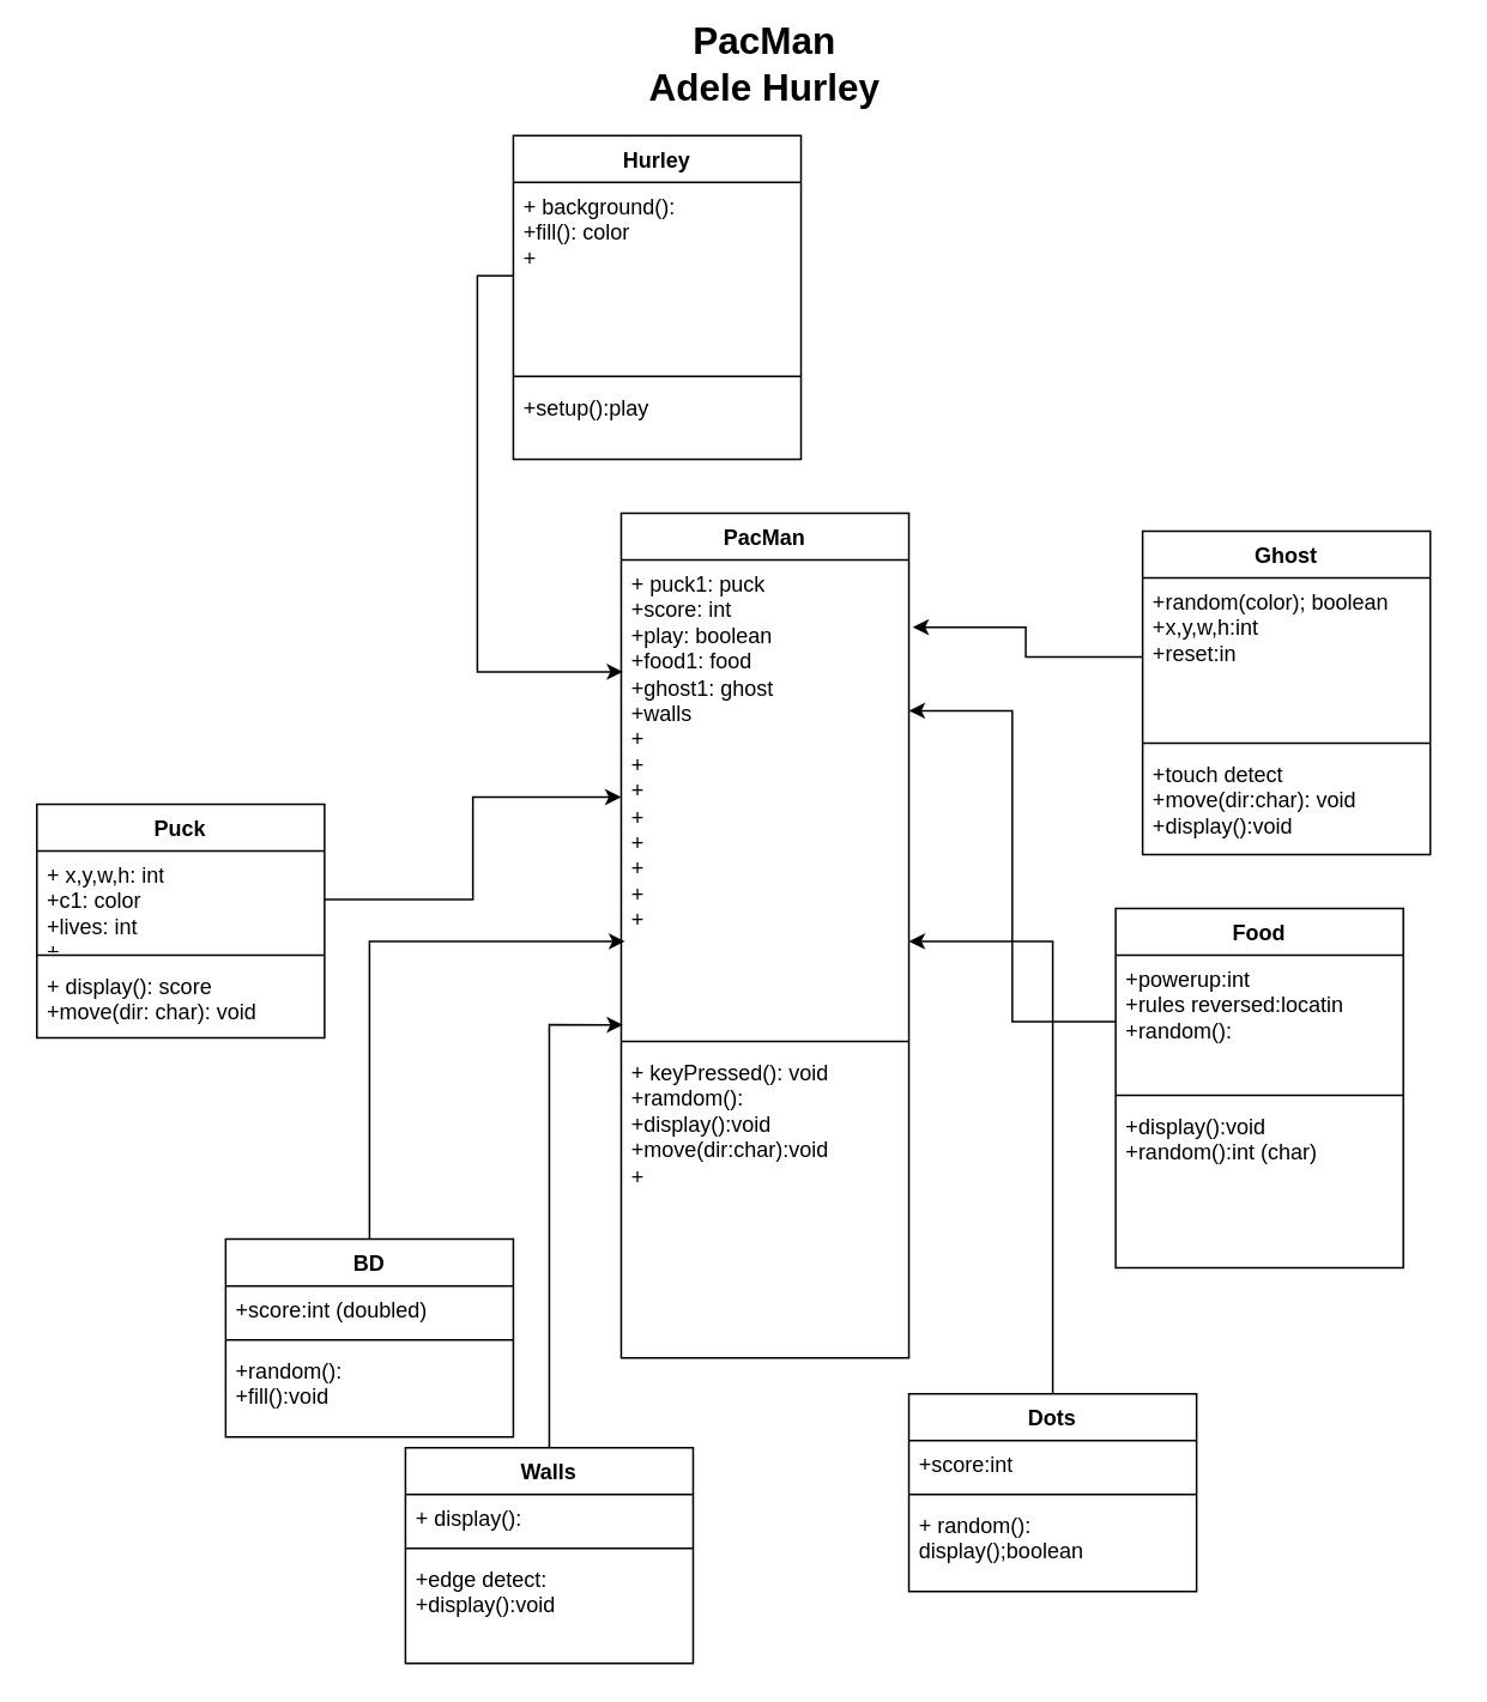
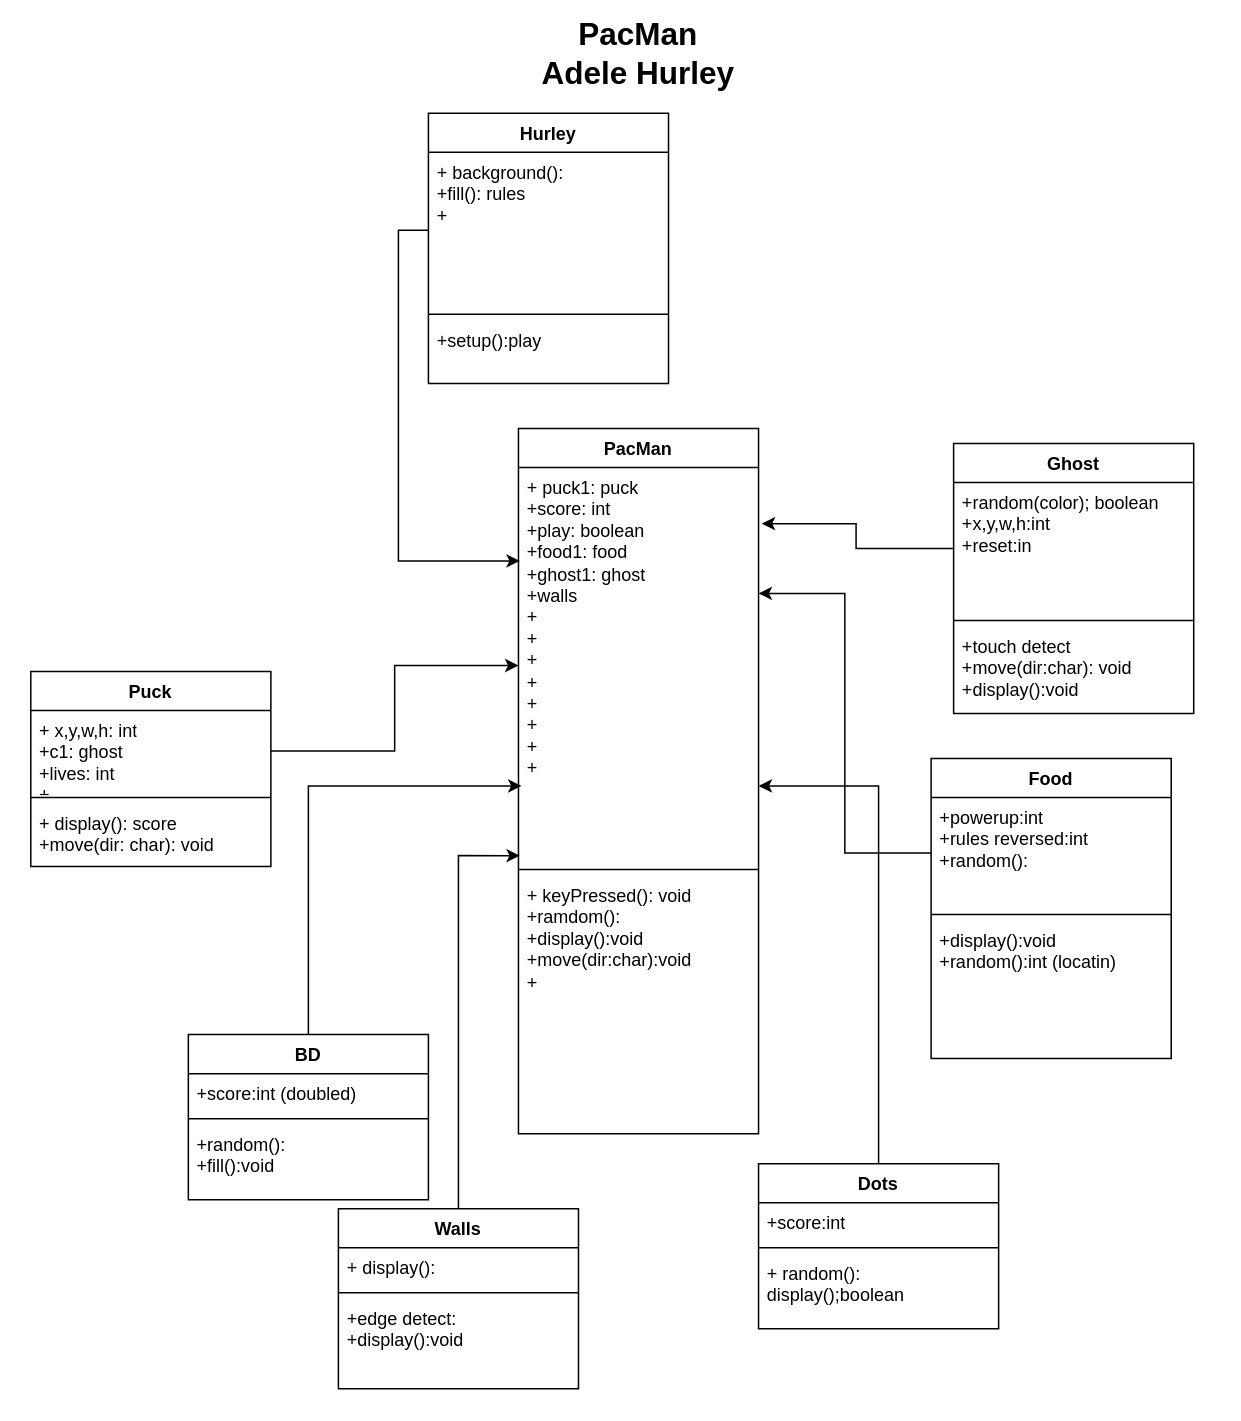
  <mxCell id="0" />
  <mxCell id="1" parent="0" />
  <mxCell id="2" value="&lt;b style=&quot;font-size: 21px;&quot;&gt;&lt;font style=&quot;font-size: 21px;&quot;&gt;PacMan&lt;br&gt;Adele Hurley&lt;/font&gt;&lt;/b&gt;" style="text;html=1;strokeColor=none;fillColor=none;align=center;verticalAlign=middle;whiteSpace=wrap;rounded=0;" parent="1" vertex="1"><mxGeometry x="45" y="20" width="760" height="30" as="geometry" /></mxCell>
  <mxCell id="3" value="PacMan" style="swimlane;fontStyle=1;align=center;verticalAlign=top;childLayout=stackLayout;horizontal=1;startSize=26;horizontalStack=0;resizeParent=1;resizeParentMax=0;resizeLast=0;collapsible=1;marginBottom=0;whiteSpace=wrap;html=1;" parent="1" vertex="1"><mxGeometry x="345" y="285" width="160" height="470" as="geometry" /></mxCell>
  <mxCell id="4" value="+ puck1: puck&lt;br&gt;+score: int&lt;br&gt;+play: boolean&lt;br&gt;+food1: food&lt;br&gt;+ghost1: ghost&lt;br&gt;+walls&lt;br&gt;+&lt;br&gt;+&lt;br&gt;+&lt;br&gt;+&lt;br&gt;+&lt;br&gt;+&lt;br&gt;+&lt;br&gt;+" style="text;strokeColor=none;fillColor=none;align=left;verticalAlign=top;spacingLeft=4;spacingRight=4;overflow=hidden;rotatable=0;points=[[0,0.5],[1,0.5]];portConstraint=eastwest;whiteSpace=wrap;html=1;" parent="3" vertex="1"><mxGeometry y="26" width="160" height="264" as="geometry" /></mxCell>
  <mxCell id="5" value="" style="line;strokeWidth=1;fillColor=none;align=left;verticalAlign=middle;spacingTop=-1;spacingLeft=3;spacingRight=3;rotatable=0;labelPosition=right;points=[];portConstraint=eastwest;strokeColor=inherit;" parent="3" vertex="1"><mxGeometry y="290" width="160" height="8" as="geometry" /></mxCell>
  <mxCell id="6" value="+ keyPressed(): void&lt;br&gt;+ramdom():&lt;br&gt;+display():void&lt;br&gt;+move(dir:char):void&lt;br&gt;+" style="text;strokeColor=none;fillColor=none;align=left;verticalAlign=top;spacingLeft=4;spacingRight=4;overflow=hidden;rotatable=0;points=[[0,0.5],[1,0.5]];portConstraint=eastwest;whiteSpace=wrap;html=1;" parent="3" vertex="1"><mxGeometry y="298" width="160" height="172" as="geometry" /></mxCell>
  <mxCell id="7" value="Puck" style="swimlane;fontStyle=1;align=center;verticalAlign=top;childLayout=stackLayout;horizontal=1;startSize=26;horizontalStack=0;resizeParent=1;resizeParentMax=0;resizeLast=0;collapsible=1;marginBottom=0;whiteSpace=wrap;html=1;" parent="1" vertex="1"><mxGeometry x="20" y="447" width="160" height="130" as="geometry" /></mxCell>
- <mxCell id="8" value="+ x,y,w,h: int&lt;br&gt;+c1: color&lt;br&gt;+lives: int&lt;br&gt;+" style="text;strokeColor=none;fillColor=none;align=left;verticalAlign=top;spacingLeft=4;spacingRight=4;overflow=hidden;rotatable=0;points=[[0,0.5],[1,0.5]];portConstraint=eastwest;whiteSpace=wrap;html=1;" parent="7" vertex="1"><mxGeometry y="26" width="160" height="54" as="geometry" /></mxCell>
+ <mxCell id="8" value="+ x,y,w,h: int&lt;br&gt;+c1: ghost&lt;br&gt;+lives: int&lt;br&gt;+" style="text;strokeColor=none;fillColor=none;align=left;verticalAlign=top;spacingLeft=4;spacingRight=4;overflow=hidden;rotatable=0;points=[[0,0.5],[1,0.5]];portConstraint=eastwest;whiteSpace=wrap;html=1;" parent="7" vertex="1"><mxGeometry y="26" width="160" height="54" as="geometry" /></mxCell>
  <mxCell id="9" value="" style="line;strokeWidth=1;fillColor=none;align=left;verticalAlign=middle;spacingTop=-1;spacingLeft=3;spacingRight=3;rotatable=0;labelPosition=right;points=[];portConstraint=eastwest;strokeColor=inherit;" parent="7" vertex="1"><mxGeometry y="80" width="160" height="8" as="geometry" /></mxCell>
  <mxCell id="10" value="+ display(): score&lt;br&gt;+move(dir: char): void" style="text;strokeColor=none;fillColor=none;align=left;verticalAlign=top;spacingLeft=4;spacingRight=4;overflow=hidden;rotatable=0;points=[[0,0.5],[1,0.5]];portConstraint=eastwest;whiteSpace=wrap;html=1;" parent="7" vertex="1"><mxGeometry y="88" width="160" height="42" as="geometry" /></mxCell>
  <mxCell id="11" value="Hurley" style="swimlane;fontStyle=1;align=center;verticalAlign=top;childLayout=stackLayout;horizontal=1;startSize=26;horizontalStack=0;resizeParent=1;resizeParentMax=0;resizeLast=0;collapsible=1;marginBottom=0;whiteSpace=wrap;html=1;" parent="1" vertex="1"><mxGeometry x="285" y="75" width="160" height="180" as="geometry" /></mxCell>
- <mxCell id="12" value="&lt;span style=&quot;background-color: initial;&quot;&gt;+ background(): &lt;br&gt;&lt;/span&gt;&lt;span style=&quot;background-color: initial;&quot;&gt;+fill(): color&lt;/span&gt;&lt;span style=&quot;background-color: initial;&quot;&gt;&lt;br&gt;&lt;/span&gt;&lt;div&gt;+&amp;nbsp;&lt;/div&gt;" style="text;strokeColor=none;fillColor=none;align=left;verticalAlign=top;spacingLeft=4;spacingRight=4;overflow=hidden;rotatable=0;points=[[0,0.5],[1,0.5]];portConstraint=eastwest;whiteSpace=wrap;html=1;" parent="11" vertex="1"><mxGeometry y="26" width="160" height="104" as="geometry" /></mxCell>
+ <mxCell id="12" value="&lt;span style=&quot;background-color: initial;&quot;&gt;+ background(): &lt;br&gt;&lt;/span&gt;&lt;span style=&quot;background-color: initial;&quot;&gt;+fill(): rules&lt;/span&gt;&lt;span style=&quot;background-color: initial;&quot;&gt;&lt;br&gt;&lt;/span&gt;&lt;div&gt;+&amp;nbsp;&lt;/div&gt;" style="text;strokeColor=none;fillColor=none;align=left;verticalAlign=top;spacingLeft=4;spacingRight=4;overflow=hidden;rotatable=0;points=[[0,0.5],[1,0.5]];portConstraint=eastwest;whiteSpace=wrap;html=1;" parent="11" vertex="1"><mxGeometry y="26" width="160" height="104" as="geometry" /></mxCell>
  <mxCell id="13" value="" style="line;strokeWidth=1;fillColor=none;align=left;verticalAlign=middle;spacingTop=-1;spacingLeft=3;spacingRight=3;rotatable=0;labelPosition=right;points=[];portConstraint=eastwest;strokeColor=inherit;" parent="11" vertex="1"><mxGeometry y="130" width="160" height="8" as="geometry" /></mxCell>
  <mxCell id="14" value="+setup():play" style="text;strokeColor=none;fillColor=none;align=left;verticalAlign=top;spacingLeft=4;spacingRight=4;overflow=hidden;rotatable=0;points=[[0,0.5],[1,0.5]];portConstraint=eastwest;whiteSpace=wrap;html=1;" parent="11" vertex="1"><mxGeometry y="138" width="160" height="42" as="geometry" /></mxCell>
  <mxCell id="15" value="Ghost" style="swimlane;fontStyle=1;align=center;verticalAlign=top;childLayout=stackLayout;horizontal=1;startSize=26;horizontalStack=0;resizeParent=1;resizeParentMax=0;resizeLast=0;collapsible=1;marginBottom=0;whiteSpace=wrap;html=1;" parent="1" vertex="1"><mxGeometry x="635" y="295" width="160" height="180" as="geometry" /></mxCell>
  <mxCell id="16" value="+random(color); boolean&lt;br&gt;+x,y,w,h:int&lt;br&gt;+reset:in&lt;br&gt;" style="text;strokeColor=none;fillColor=none;align=left;verticalAlign=top;spacingLeft=4;spacingRight=4;overflow=hidden;rotatable=0;points=[[0,0.5],[1,0.5]];portConstraint=eastwest;whiteSpace=wrap;html=1;" parent="15" vertex="1"><mxGeometry y="26" width="160" height="88" as="geometry" /></mxCell>
  <mxCell id="17" value="" style="line;strokeWidth=1;fillColor=none;align=left;verticalAlign=middle;spacingTop=-1;spacingLeft=3;spacingRight=3;rotatable=0;labelPosition=right;points=[];portConstraint=eastwest;strokeColor=inherit;" parent="15" vertex="1"><mxGeometry y="114" width="160" height="8" as="geometry" /></mxCell>
  <mxCell id="18" value="+touch detect&lt;br&gt;+move(dir:char): void&lt;br&gt;+display():void" style="text;strokeColor=none;fillColor=none;align=left;verticalAlign=top;spacingLeft=4;spacingRight=4;overflow=hidden;rotatable=0;points=[[0,0.5],[1,0.5]];portConstraint=eastwest;whiteSpace=wrap;html=1;" parent="15" vertex="1"><mxGeometry y="122" width="160" height="58" as="geometry" /></mxCell>
  <mxCell id="19" value="Food" style="swimlane;fontStyle=1;align=center;verticalAlign=top;childLayout=stackLayout;horizontal=1;startSize=26;horizontalStack=0;resizeParent=1;resizeParentMax=0;resizeLast=0;collapsible=1;marginBottom=0;whiteSpace=wrap;html=1;" parent="1" vertex="1"><mxGeometry x="620" y="505" width="160" height="200" as="geometry" /></mxCell>
- <mxCell id="20" value="+powerup:int&lt;br&gt;+rules reversed:locatin&lt;br&gt;+random():" style="text;strokeColor=none;fillColor=none;align=left;verticalAlign=top;spacingLeft=4;spacingRight=4;overflow=hidden;rotatable=0;points=[[0,0.5],[1,0.5]];portConstraint=eastwest;whiteSpace=wrap;html=1;" parent="19" vertex="1"><mxGeometry y="26" width="160" height="74" as="geometry" /></mxCell>
+ <mxCell id="20" value="+powerup:int&lt;br&gt;+rules reversed:int&lt;br&gt;+random():" style="text;strokeColor=none;fillColor=none;align=left;verticalAlign=top;spacingLeft=4;spacingRight=4;overflow=hidden;rotatable=0;points=[[0,0.5],[1,0.5]];portConstraint=eastwest;whiteSpace=wrap;html=1;" parent="19" vertex="1"><mxGeometry y="26" width="160" height="74" as="geometry" /></mxCell>
  <mxCell id="21" value="" style="line;strokeWidth=1;fillColor=none;align=left;verticalAlign=middle;spacingTop=-1;spacingLeft=3;spacingRight=3;rotatable=0;labelPosition=right;points=[];portConstraint=eastwest;strokeColor=inherit;" parent="19" vertex="1"><mxGeometry y="100" width="160" height="8" as="geometry" /></mxCell>
- <mxCell id="22" value="+display():void&lt;br&gt;+random():int (char)" style="text;strokeColor=none;fillColor=none;align=left;verticalAlign=top;spacingLeft=4;spacingRight=4;overflow=hidden;rotatable=0;points=[[0,0.5],[1,0.5]];portConstraint=eastwest;whiteSpace=wrap;html=1;" parent="19" vertex="1"><mxGeometry y="108" width="160" height="92" as="geometry" /></mxCell>
+ <mxCell id="22" value="+display():void&lt;br&gt;+random():int (locatin)" style="text;strokeColor=none;fillColor=none;align=left;verticalAlign=top;spacingLeft=4;spacingRight=4;overflow=hidden;rotatable=0;points=[[0,0.5],[1,0.5]];portConstraint=eastwest;whiteSpace=wrap;html=1;" parent="19" vertex="1"><mxGeometry y="108" width="160" height="92" as="geometry" /></mxCell>
  <mxCell id="23" value="Dots" style="swimlane;fontStyle=1;align=center;verticalAlign=top;childLayout=stackLayout;horizontal=1;startSize=26;horizontalStack=0;resizeParent=1;resizeParentMax=0;resizeLast=0;collapsible=1;marginBottom=0;whiteSpace=wrap;html=1;" parent="1" vertex="1"><mxGeometry x="505" y="775" width="160" height="110" as="geometry" /></mxCell>
  <mxCell id="24" value="+score:int&lt;br&gt;" style="text;strokeColor=none;fillColor=none;align=left;verticalAlign=top;spacingLeft=4;spacingRight=4;overflow=hidden;rotatable=0;points=[[0,0.5],[1,0.5]];portConstraint=eastwest;whiteSpace=wrap;html=1;" parent="23" vertex="1"><mxGeometry y="26" width="160" height="26" as="geometry" /></mxCell>
  <mxCell id="25" value="" style="line;strokeWidth=1;fillColor=none;align=left;verticalAlign=middle;spacingTop=-1;spacingLeft=3;spacingRight=3;rotatable=0;labelPosition=right;points=[];portConstraint=eastwest;strokeColor=inherit;" parent="23" vertex="1"><mxGeometry y="52" width="160" height="8" as="geometry" /></mxCell>
  <mxCell id="26" value="+ random():&amp;nbsp;&lt;br&gt;display();boolean&lt;br&gt;" style="text;strokeColor=none;fillColor=none;align=left;verticalAlign=top;spacingLeft=4;spacingRight=4;overflow=hidden;rotatable=0;points=[[0,0.5],[1,0.5]];portConstraint=eastwest;whiteSpace=wrap;html=1;" parent="23" vertex="1"><mxGeometry y="60" width="160" height="50" as="geometry" /></mxCell>
  <mxCell id="27" style="edgeStyle=orthogonalEdgeStyle;rounded=0;orthogonalLoop=1;jettySize=auto;html=1;" parent="1" source="8" target="4" edge="1"><mxGeometry relative="1" as="geometry" /></mxCell>
  <mxCell id="28" style="edgeStyle=orthogonalEdgeStyle;rounded=0;orthogonalLoop=1;jettySize=auto;html=1;entryX=1.013;entryY=0.142;entryDx=0;entryDy=0;entryPerimeter=0;" parent="1" source="16" target="4" edge="1"><mxGeometry relative="1" as="geometry" /></mxCell>
  <mxCell id="29" style="edgeStyle=orthogonalEdgeStyle;rounded=0;orthogonalLoop=1;jettySize=auto;html=1;entryX=1;entryY=0.318;entryDx=0;entryDy=0;entryPerimeter=0;" parent="1" source="20" target="4" edge="1"><mxGeometry relative="1" as="geometry" /></mxCell>
  <mxCell id="30" style="edgeStyle=orthogonalEdgeStyle;rounded=0;orthogonalLoop=1;jettySize=auto;html=1;entryX=1;entryY=0.804;entryDx=0;entryDy=0;entryPerimeter=0;" parent="1" source="23" target="4" edge="1"><mxGeometry relative="1" as="geometry" /></mxCell>
  <mxCell id="31" style="edgeStyle=orthogonalEdgeStyle;rounded=0;orthogonalLoop=1;jettySize=auto;html=1;exitX=0;exitY=0.5;exitDx=0;exitDy=0;entryX=0.006;entryY=0.236;entryDx=0;entryDy=0;entryPerimeter=0;" parent="1" source="12" target="4" edge="1"><mxGeometry relative="1" as="geometry" /></mxCell>
  <mxCell id="32" value="BD" style="swimlane;fontStyle=1;align=center;verticalAlign=top;childLayout=stackLayout;horizontal=1;startSize=26;horizontalStack=0;resizeParent=1;resizeParentMax=0;resizeLast=0;collapsible=1;marginBottom=0;whiteSpace=wrap;html=1;" parent="1" vertex="1"><mxGeometry x="125" y="689" width="160" height="110" as="geometry" /></mxCell>
  <mxCell id="33" value="+score:int (doubled)" style="text;strokeColor=none;fillColor=none;align=left;verticalAlign=top;spacingLeft=4;spacingRight=4;overflow=hidden;rotatable=0;points=[[0,0.5],[1,0.5]];portConstraint=eastwest;whiteSpace=wrap;html=1;" parent="32" vertex="1"><mxGeometry y="26" width="160" height="26" as="geometry" /></mxCell>
  <mxCell id="34" value="" style="line;strokeWidth=1;fillColor=none;align=left;verticalAlign=middle;spacingTop=-1;spacingLeft=3;spacingRight=3;rotatable=0;labelPosition=right;points=[];portConstraint=eastwest;strokeColor=inherit;" parent="32" vertex="1"><mxGeometry y="52" width="160" height="8" as="geometry" /></mxCell>
  <mxCell id="35" value="+random():&lt;br&gt;+fill():void" style="text;strokeColor=none;fillColor=none;align=left;verticalAlign=top;spacingLeft=4;spacingRight=4;overflow=hidden;rotatable=0;points=[[0,0.5],[1,0.5]];portConstraint=eastwest;whiteSpace=wrap;html=1;" parent="32" vertex="1"><mxGeometry y="60" width="160" height="50" as="geometry" /></mxCell>
  <mxCell id="36" value="Walls" style="swimlane;fontStyle=1;align=center;verticalAlign=top;childLayout=stackLayout;horizontal=1;startSize=26;horizontalStack=0;resizeParent=1;resizeParentMax=0;resizeLast=0;collapsible=1;marginBottom=0;whiteSpace=wrap;html=1;" parent="1" vertex="1"><mxGeometry x="225" y="805" width="160" height="120" as="geometry" /></mxCell>
  <mxCell id="37" value="+ display():" style="text;strokeColor=none;fillColor=none;align=left;verticalAlign=top;spacingLeft=4;spacingRight=4;overflow=hidden;rotatable=0;points=[[0,0.5],[1,0.5]];portConstraint=eastwest;whiteSpace=wrap;html=1;" parent="36" vertex="1"><mxGeometry y="26" width="160" height="26" as="geometry" /></mxCell>
  <mxCell id="38" value="" style="line;strokeWidth=1;fillColor=none;align=left;verticalAlign=middle;spacingTop=-1;spacingLeft=3;spacingRight=3;rotatable=0;labelPosition=right;points=[];portConstraint=eastwest;strokeColor=inherit;" parent="36" vertex="1"><mxGeometry y="52" width="160" height="8" as="geometry" /></mxCell>
  <mxCell id="39" value="+edge detect:&lt;br&gt;+display():void" style="text;strokeColor=none;fillColor=none;align=left;verticalAlign=top;spacingLeft=4;spacingRight=4;overflow=hidden;rotatable=0;points=[[0,0.5],[1,0.5]];portConstraint=eastwest;whiteSpace=wrap;html=1;" parent="36" vertex="1"><mxGeometry y="60" width="160" height="60" as="geometry" /></mxCell>
  <mxCell id="40" style="edgeStyle=orthogonalEdgeStyle;rounded=0;orthogonalLoop=1;jettySize=auto;html=1;entryX=0.006;entryY=0.98;entryDx=0;entryDy=0;entryPerimeter=0;" parent="1" source="36" target="4" edge="1"><mxGeometry relative="1" as="geometry" /></mxCell>
  <mxCell id="41" style="edgeStyle=orthogonalEdgeStyle;rounded=0;orthogonalLoop=1;jettySize=auto;html=1;entryX=0.013;entryY=0.804;entryDx=0;entryDy=0;entryPerimeter=0;" parent="1" source="32" target="4" edge="1"><mxGeometry relative="1" as="geometry" /></mxCell>
